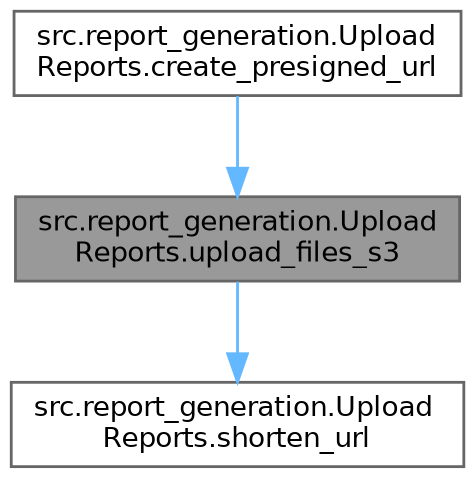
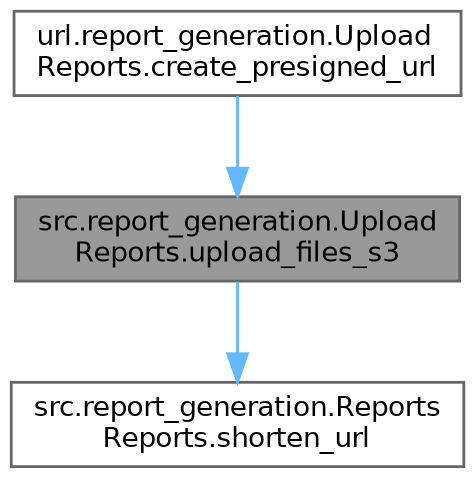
  digraph {
    rankdir=TB
    node [color=grey40 fillcolor=white fontname=Helvetica fontsize=10 shape=box style=filled]
    edge [color=steelblue1 fontname=Helvetica fontsize=10 labelfontname=Helvetica labelfontsize=10 style=solid]
    n1 [color=gray40 fillcolor=grey60 fontcolor=black height=0.2 label="src.report_generation.Upload\lReports.upload_files_s3" width=0.4]
-   n2 [height=0.2 label="src.report_generation.Upload\lReports.shorten_url" width=0.4]
-   n3 [height=0.2 label="src.report_generation.Upload\lReports.create_presigned_url" width=0.4]
+   n2 [height=0.2 label="src.report_generation.Reports\lReports.shorten_url" width=0.4]
+   n3 [height=0.2 label="url.report_generation.Upload\lReports.create_presigned_url" width=0.4]
    n1 -> n2
    n3 -> n1
  }
